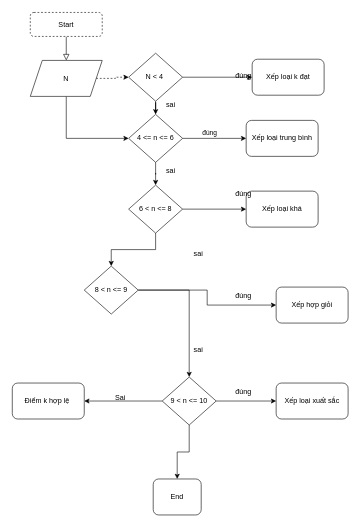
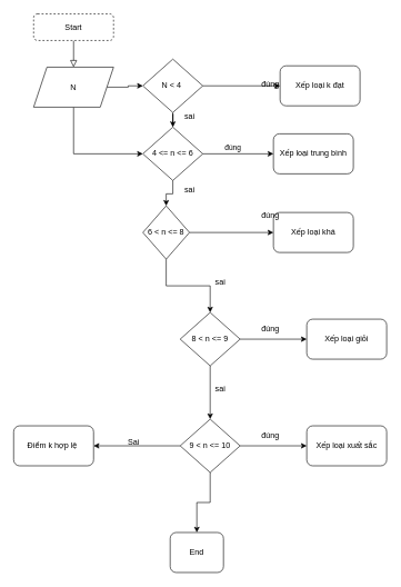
  <mxCell id="0" />
  <mxCell id="1" parent="0" />
  <mxCell id="2" value="" style="rounded=0;html=1;jettySize=auto;orthogonalLoop=1;fontSize=11;endArrow=block;endFill=0;endSize=8;strokeWidth=1;shadow=0;labelBackgroundColor=none;edgeStyle=orthogonalEdgeStyle;" edge="1" parent="1" source="3" target="6"><mxGeometry relative="1" as="geometry"><mxPoint x="110" y="120" as="targetPoint" /></mxGeometry></mxCell>
  <mxCell id="3" value="Start" style="rounded=1;whiteSpace=wrap;html=1;fontSize=12;glass=0;strokeWidth=1;shadow=0;dashed=1;" vertex="1" parent="1"><mxGeometry x="50" y="20" width="120" height="40" as="geometry" /></mxCell>
- <mxCell id="4" value="" style="edgeStyle=orthogonalEdgeStyle;rounded=0;orthogonalLoop=1;jettySize=auto;html=1;dashed=1;" edge="1" parent="1" source="6" target="9"><mxGeometry relative="1" as="geometry" /></mxCell>
+ <mxCell id="4" value="" style="edgeStyle=orthogonalEdgeStyle;rounded=0;orthogonalLoop=1;jettySize=auto;html=1;" edge="1" parent="1" source="6" target="9"><mxGeometry relative="1" as="geometry" /></mxCell>
  <mxCell id="5" value="" style="edgeStyle=orthogonalEdgeStyle;rounded=0;orthogonalLoop=1;jettySize=auto;html=1;entryX=0;entryY=0.5;entryDx=0;entryDy=0;" edge="1" parent="1" source="6" target="15"><mxGeometry relative="1" as="geometry"><mxPoint x="110" y="230" as="targetPoint" /><Array as="points"><mxPoint x="110" y="230" /></Array></mxGeometry></mxCell>
  <mxCell id="6" value="N" style="shape=parallelogram;perimeter=parallelogramPerimeter;whiteSpace=wrap;html=1;fixedSize=1;" vertex="1" parent="1"><mxGeometry x="50" y="100" width="120" height="60" as="geometry" /></mxCell>
  <mxCell id="7" value="" style="edgeStyle=orthogonalEdgeStyle;rounded=0;orthogonalLoop=1;jettySize=auto;html=1;" edge="1" parent="1" source="9" target="10"><mxGeometry relative="1" as="geometry" /></mxCell>
  <mxCell id="8" value="" style="edgeStyle=orthogonalEdgeStyle;rounded=0;orthogonalLoop=1;jettySize=auto;html=1;" edge="1" parent="1" source="9" target="15"><mxGeometry relative="1" as="geometry" /></mxCell>
  <mxCell id="9" value="N &amp;lt; 4&amp;nbsp;" style="rhombus;whiteSpace=wrap;html=1;" vertex="1" parent="1"><mxGeometry x="214" y="88" width="90" height="80" as="geometry" /></mxCell>
  <mxCell id="10" value="Xếp loại k đạt" style="rounded=1;whiteSpace=wrap;html=1;" vertex="1" parent="1"><mxGeometry x="420" y="98" width="120" height="60" as="geometry" /></mxCell>
  <mxCell id="11" value="đúng" style="text;html=1;align=center;verticalAlign=middle;resizable=0;points=[];autosize=1;strokeColor=none;fillColor=none;" vertex="1" parent="1"><mxGeometry x="380" y="110" width="50" height="30" as="geometry" /></mxCell>
  <mxCell id="12" value="" style="edgeStyle=orthogonalEdgeStyle;rounded=0;orthogonalLoop=1;jettySize=auto;html=1;" edge="1" parent="1" source="15" target="16"><mxGeometry relative="1" as="geometry" /></mxCell>
  <mxCell id="13" value="đúng" style="edgeLabel;html=1;align=center;verticalAlign=middle;resizable=0;points=[];" connectable="0" vertex="1" parent="12"><mxGeometry x="-0.386" y="4" relative="1" as="geometry"><mxPoint x="11" y="-6" as="offset" /></mxGeometry></mxCell>
  <mxCell id="14" value="" style="edgeStyle=orthogonalEdgeStyle;rounded=0;orthogonalLoop=1;jettySize=auto;html=1;" edge="1" parent="1" source="15" target="19"><mxGeometry relative="1" as="geometry" /></mxCell>
  <mxCell id="15" value="4 &amp;lt;= n &amp;lt;= 6" style="rhombus;whiteSpace=wrap;html=1;" vertex="1" parent="1"><mxGeometry x="214" y="190" width="90" height="80" as="geometry" /></mxCell>
  <mxCell id="16" value="Xếp loại trung bình" style="rounded=1;whiteSpace=wrap;html=1;" vertex="1" parent="1"><mxGeometry x="410" y="200" width="120" height="60" as="geometry" /></mxCell>
  <mxCell id="17" value="" style="edgeStyle=orthogonalEdgeStyle;rounded=0;orthogonalLoop=1;jettySize=auto;html=1;" edge="1" parent="1" source="19" target="20"><mxGeometry relative="1" as="geometry" /></mxCell>
  <mxCell id="18" value="" style="edgeStyle=orthogonalEdgeStyle;rounded=0;orthogonalLoop=1;jettySize=auto;html=1;" edge="1" parent="1" source="19" target="26"><mxGeometry relative="1" as="geometry" /></mxCell>
- <mxCell id="19" value="6 &amp;lt; n &amp;lt;= 8" style="rhombus;whiteSpace=wrap;html=1;" vertex="1" parent="1"><mxGeometry x="214" y="308" width="90" height="80" as="geometry" /></mxCell>
+ <mxCell id="19" value="6 &amp;lt; n &amp;lt;= 8" style="rhombus;whiteSpace=wrap;html=1;" vertex="1" parent="1"><mxGeometry x="214" y="308" width="70" height="80" as="geometry" /></mxCell>
  <mxCell id="20" value="Xếp loại khá" style="rounded=1;whiteSpace=wrap;html=1;" vertex="1" parent="1"><mxGeometry x="410" y="318" width="120" height="60" as="geometry" /></mxCell>
  <mxCell id="21" value="đúng" style="text;html=1;align=center;verticalAlign=middle;resizable=0;points=[];autosize=1;strokeColor=none;fillColor=none;" vertex="1" parent="1"><mxGeometry x="380" y="308" width="50" height="30" as="geometry" /></mxCell>
  <mxCell id="22" value="sai" style="text;html=1;align=center;verticalAlign=middle;resizable=0;points=[];autosize=1;strokeColor=none;fillColor=none;" vertex="1" parent="1"><mxGeometry x="264" y="160" width="40" height="30" as="geometry" /></mxCell>
  <mxCell id="23" value="sai" style="text;html=1;align=center;verticalAlign=middle;resizable=0;points=[];autosize=1;strokeColor=none;fillColor=none;" vertex="1" parent="1"><mxGeometry x="264" y="270" width="40" height="30" as="geometry" /></mxCell>
  <mxCell id="24" value="" style="edgeStyle=orthogonalEdgeStyle;rounded=0;orthogonalLoop=1;jettySize=auto;html=1;" edge="1" parent="1" source="26" target="27"><mxGeometry relative="1" as="geometry" /></mxCell>
  <mxCell id="25" value="" style="edgeStyle=orthogonalEdgeStyle;rounded=0;orthogonalLoop=1;jettySize=auto;html=1;" edge="1" parent="1" source="26" target="33"><mxGeometry relative="1" as="geometry" /></mxCell>
- <mxCell id="26" value="8 &amp;lt; n &amp;lt;= 9" style="rhombus;whiteSpace=wrap;html=1;" vertex="1" parent="1"><mxGeometry x="140" y="443" width="90" height="80" as="geometry" /></mxCell>
- <mxCell id="27" value="Xếp hợp giỏi" style="rounded=1;whiteSpace=wrap;html=1;" vertex="1" parent="1"><mxGeometry x="460" y="478" width="120" height="60" as="geometry" /></mxCell>
+ <mxCell id="26" value="8 &amp;lt; n &amp;lt;= 9" style="rhombus;whiteSpace=wrap;html=1;" vertex="1" parent="1"><mxGeometry x="270" y="468" width="90" height="80" as="geometry" /></mxCell>
+ <mxCell id="27" value="Xếp loại giỏi" style="rounded=1;whiteSpace=wrap;html=1;" vertex="1" parent="1"><mxGeometry x="460" y="478" width="120" height="60" as="geometry" /></mxCell>
  <mxCell id="28" value="đúng" style="text;html=1;align=center;verticalAlign=middle;resizable=0;points=[];autosize=1;strokeColor=none;fillColor=none;" vertex="1" parent="1"><mxGeometry x="380" y="478" width="50" height="30" as="geometry" /></mxCell>
  <mxCell id="29" value="sai" style="text;html=1;align=center;verticalAlign=middle;resizable=0;points=[];autosize=1;strokeColor=none;fillColor=none;" vertex="1" parent="1"><mxGeometry x="310" y="408" width="40" height="30" as="geometry" /></mxCell>
  <mxCell id="30" value="" style="edgeStyle=orthogonalEdgeStyle;rounded=0;orthogonalLoop=1;jettySize=auto;html=1;" edge="1" parent="1" source="33" target="34"><mxGeometry relative="1" as="geometry" /></mxCell>
  <mxCell id="31" value="" style="edgeStyle=orthogonalEdgeStyle;rounded=0;orthogonalLoop=1;jettySize=auto;html=1;" edge="1" parent="1" source="33" target="37"><mxGeometry relative="1" as="geometry" /></mxCell>
  <mxCell id="32" value="" style="edgeStyle=orthogonalEdgeStyle;rounded=0;orthogonalLoop=1;jettySize=auto;html=1;" edge="1" parent="1" source="33" target="39"><mxGeometry relative="1" as="geometry" /></mxCell>
  <mxCell id="33" value="9 &amp;lt; n &amp;lt;= 10" style="rhombus;whiteSpace=wrap;html=1;" vertex="1" parent="1"><mxGeometry x="270" y="628" width="90" height="80" as="geometry" /></mxCell>
  <mxCell id="34" value="Xếp loại xuất sắc" style="rounded=1;whiteSpace=wrap;html=1;" vertex="1" parent="1"><mxGeometry x="460" y="638" width="120" height="60" as="geometry" /></mxCell>
  <mxCell id="35" value="đúng" style="text;html=1;align=center;verticalAlign=middle;resizable=0;points=[];autosize=1;strokeColor=none;fillColor=none;" vertex="1" parent="1"><mxGeometry x="380" y="638" width="50" height="30" as="geometry" /></mxCell>
  <mxCell id="36" value="sai" style="text;html=1;align=center;verticalAlign=middle;resizable=0;points=[];autosize=1;strokeColor=none;fillColor=none;" vertex="1" parent="1"><mxGeometry x="310" y="568" width="40" height="30" as="geometry" /></mxCell>
  <mxCell id="37" value="Điểm k hợp lệ&amp;nbsp;" style="rounded=1;whiteSpace=wrap;html=1;" vertex="1" parent="1"><mxGeometry x="20" y="638" width="120" height="60" as="geometry" /></mxCell>
  <mxCell id="38" value="Sai" style="text;html=1;align=center;verticalAlign=middle;resizable=0;points=[];autosize=1;strokeColor=none;fillColor=none;" vertex="1" parent="1"><mxGeometry x="180" y="648" width="40" height="30" as="geometry" /></mxCell>
  <mxCell id="39" value="End" style="rounded=1;whiteSpace=wrap;html=1;" vertex="1" parent="1"><mxGeometry x="255" y="798" width="80" height="60" as="geometry" /></mxCell>
